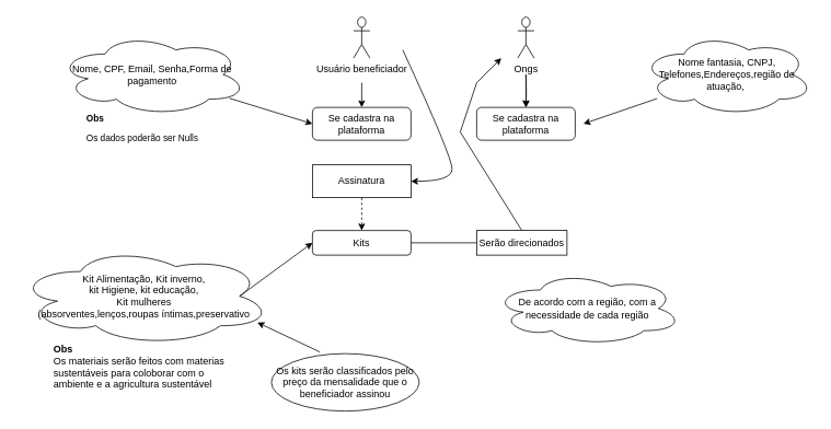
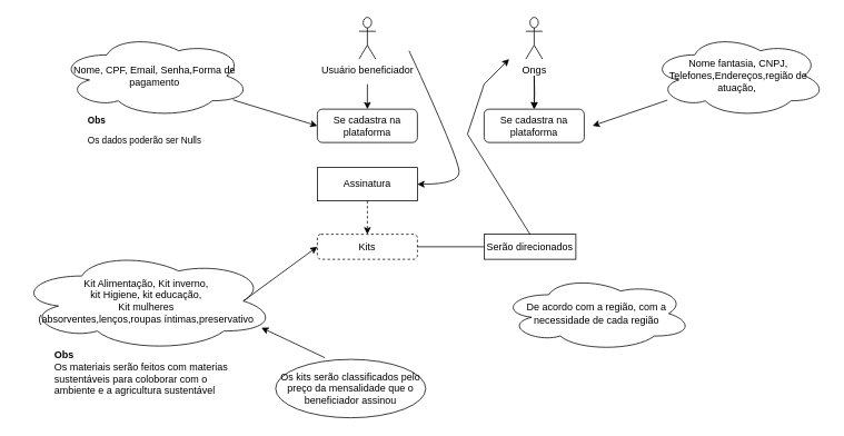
  <mxCell id="0" />
  <mxCell id="1" parent="0" />
  <mxCell id="2" value="" style="edgeStyle=orthogonalEdgeStyle;rounded=0;orthogonalLoop=1;jettySize=auto;html=1;entryX=0.5;entryY=0;entryDx=0;entryDy=0;" edge="1" parent="1" target="3"><mxGeometry relative="1" as="geometry"><mxPoint x="440" y="100" as="sourcePoint" /><mxPoint x="400" y="110" as="targetPoint" /></mxGeometry></mxCell>
  <mxCell id="3" value="Se cadastra na plataforma" style="rounded=1;whiteSpace=wrap;html=1;fontSize=12;glass=0;strokeWidth=1;shadow=0;" parent="1" vertex="1"><mxGeometry x="380" y="130" width="120" height="40" as="geometry" /></mxCell>
- <mxCell id="4" value="Kits" style="rounded=1;whiteSpace=wrap;html=1;fontSize=12;glass=0;strokeWidth=1;shadow=0;" parent="1" vertex="1"><mxGeometry x="380" y="280" width="120" height="30" as="geometry" /></mxCell>
+ <mxCell id="4" value="Kits" style="rounded=1;whiteSpace=wrap;html=1;fontSize=12;glass=0;strokeWidth=1;shadow=0;dashed=1;" parent="1" vertex="1"><mxGeometry x="380" y="280" width="120" height="30" as="geometry" /></mxCell>
  <mxCell id="5" value="Usuário beneficiador" style="shape=umlActor;verticalLabelPosition=bottom;verticalAlign=top;html=1;outlineConnect=0;" vertex="1" parent="1"><mxGeometry x="430" y="20" width="20" height="50" as="geometry" /></mxCell>
  <mxCell id="6" value="" style="edgeStyle=orthogonalEdgeStyle;rounded=0;orthogonalLoop=1;jettySize=auto;html=1;" edge="1" parent="1" target="8"><mxGeometry relative="1" as="geometry"><mxPoint x="640" y="90" as="sourcePoint" /></mxGeometry></mxCell>
  <mxCell id="7" value="Ongs" style="shape=umlActor;verticalLabelPosition=bottom;verticalAlign=top;html=1;outlineConnect=0;" vertex="1" parent="1"><mxGeometry x="630" y="20" width="20" height="50" as="geometry" /></mxCell>
  <mxCell id="8" value="Se cadastra na plataforma" style="rounded=1;whiteSpace=wrap;html=1;fontSize=12;glass=0;strokeWidth=1;shadow=0;" vertex="1" parent="1"><mxGeometry x="580" y="130" width="120" height="40" as="geometry" /></mxCell>
  <mxCell id="9" value="" style="endArrow=classic;html=1;rounded=0;entryX=0.5;entryY=0;entryDx=0;entryDy=0;" edge="1" parent="1" target="8"><mxGeometry width="50" height="50" relative="1" as="geometry"><mxPoint x="640" y="90" as="sourcePoint" /><mxPoint x="450" y="220" as="targetPoint" /></mxGeometry></mxCell>
  <mxCell id="10" value="Nome fantasia, CNPJ, &lt;br&gt;Telefones,Endereços,região de atuação,&amp;nbsp;" style="ellipse;shape=cloud;whiteSpace=wrap;html=1;" vertex="1" parent="1"><mxGeometry x="780" y="40" width="210" height="100" as="geometry" /></mxCell>
  <mxCell id="11" value="" style="endArrow=classic;html=1;rounded=0;" edge="1" parent="1" source="10"><mxGeometry width="50" height="50" relative="1" as="geometry"><mxPoint x="560" y="270" as="sourcePoint" /><mxPoint x="710" y="150" as="targetPoint" /></mxGeometry></mxCell>
  <mxCell id="12" value="Nome, CPF, Email, Senha,Forma de pagamento" style="ellipse;shape=cloud;whiteSpace=wrap;html=1;" vertex="1" parent="1"><mxGeometry x="70" y="40" width="230" height="100" as="geometry" /></mxCell>
  <mxCell id="13" value="" style="endArrow=classic;html=1;rounded=0;entryX=0;entryY=0.5;entryDx=0;entryDy=0;" edge="1" parent="1" source="12" target="3"><mxGeometry width="50" height="50" relative="1" as="geometry"><mxPoint x="470" y="300" as="sourcePoint" /><mxPoint x="520" y="250" as="targetPoint" /></mxGeometry></mxCell>
  <mxCell id="14" value="Kit Alimentação, Kit inverno,&lt;br&gt;kit Higiene, kit educação, &lt;br&gt;Kit mulheres&lt;br&gt;(absorventes,lenços,roupas íntimas,preservativo" style="ellipse;shape=cloud;whiteSpace=wrap;html=1;" vertex="1" parent="1"><mxGeometry y="300" width="310" height="120" as="geometry" x="20" /></mxCell>
  <mxCell id="15" value="" style="endArrow=classic;html=1;rounded=0;exitX=0.875;exitY=0.5;exitDx=0;exitDy=0;exitPerimeter=0;entryX=0;entryY=0.5;entryDx=0;entryDy=0;" edge="1" parent="1" source="14" target="4"><mxGeometry width="50" height="50" relative="1" as="geometry"><mxPoint x="220" y="200" as="sourcePoint" /><mxPoint x="370" y="240" as="targetPoint" /></mxGeometry></mxCell>
  <mxCell id="16" value="Assinatura" style="rounded=0;whiteSpace=wrap;html=1;" vertex="1" parent="1"><mxGeometry x="380" y="200" width="120" height="40" as="geometry" /></mxCell>
  <mxCell id="17" value="" style="curved=1;endArrow=classic;html=1;rounded=0;entryX=1;entryY=0.5;entryDx=0;entryDy=0;" edge="1" parent="1" target="16"><mxGeometry width="50" height="50" relative="1" as="geometry"><mxPoint x="490" y="60" as="sourcePoint" /><mxPoint x="510" y="290" as="targetPoint" /><Array as="points"><mxPoint x="550" y="190" /><mxPoint x="550" y="220" /></Array></mxGeometry></mxCell>
  <mxCell id="18" value="" style="endArrow=classic;html=1;rounded=0;entryX=0.5;entryY=0;entryDx=0;entryDy=0;exitX=0.5;exitY=1;exitDx=0;exitDy=0;dashed=1;" edge="1" parent="1" source="16" target="4"><mxGeometry width="50" height="50" relative="1" as="geometry"><mxPoint x="400" y="250" as="sourcePoint" /><mxPoint x="450" y="200" as="targetPoint" /></mxGeometry></mxCell>
  <mxCell id="19" value="&lt;h1 style=&quot;font-size: 12px;&quot;&gt;&lt;span style=&quot;font-size: 12px;&quot;&gt;Obs&lt;span style=&quot;font-size: 12px; font-weight: 400;&quot;&gt;&lt;br style=&quot;font-size: 12px;&quot;&gt;&lt;/span&gt;&lt;/span&gt;&lt;span style=&quot;font-size: 12px; font-weight: 400;&quot;&gt;Os materiais serão feitos com materias sustentáveis para coloborar com o ambiente e a agricultura sustentável&lt;/span&gt;&lt;/h1&gt;" style="text;html=1;strokeColor=none;fillColor=none;spacing=5;spacingTop=-20;whiteSpace=wrap;overflow=hidden;rounded=0;fontSize=12;" vertex="1" parent="1"><mxGeometry x="60" y="420" width="230" height="80" as="geometry" /></mxCell>
  <mxCell id="20" value="&lt;h1 style=&quot;font-size: 11px;&quot;&gt;Obs&lt;/h1&gt;&lt;p style=&quot;font-size: 11px;&quot;&gt;Os dados poderão ser Nulls&lt;/p&gt;" style="text;html=1;strokeColor=none;fillColor=none;spacing=5;spacingTop=-20;whiteSpace=wrap;overflow=hidden;rounded=0;fontSize=11;" vertex="1" parent="1"><mxGeometry x="100" y="140" width="150" height="40" as="geometry" /></mxCell>
  <mxCell id="21" value="Serão direcionados" style="rounded=0;whiteSpace=wrap;html=1;fontSize=12;" vertex="1" parent="1"><mxGeometry x="580" y="280" width="110" height="30" as="geometry" /></mxCell>
  <mxCell id="22" value="" style="endArrow=none;html=1;rounded=0;fontSize=12;exitX=1;exitY=0.5;exitDx=0;exitDy=0;entryX=0;entryY=0.5;entryDx=0;entryDy=0;" edge="1" parent="1" source="4" target="21"><mxGeometry width="50" height="50" relative="1" as="geometry"><mxPoint x="510" y="260" as="sourcePoint" /><mxPoint x="560" y="210" as="targetPoint" /></mxGeometry></mxCell>
  <mxCell id="23" value="" style="endArrow=classic;html=1;rounded=0;fontSize=12;exitX=0.5;exitY=0;exitDx=0;exitDy=0;" edge="1" parent="1" source="21"><mxGeometry width="50" height="50" relative="1" as="geometry"><mxPoint x="510" y="260" as="sourcePoint" /><mxPoint x="610" y="70" as="targetPoint" /><Array as="points"><mxPoint x="560" y="160" /><mxPoint x="580" y="100" /></Array></mxGeometry></mxCell>
  <mxCell id="24" value="De acordo com a região, com a necessidade de cada região" style="ellipse;shape=cloud;whiteSpace=wrap;html=1;fontSize=12;" vertex="1" parent="1"><mxGeometry x="600" y="330" width="230" height="90" as="geometry" /></mxCell>
  <mxCell id="25" value="Os kits serão classificados pelo preço da mensalidade que o beneficiador assinou" style="ellipse;whiteSpace=wrap;html=1;fontSize=12;" vertex="1" parent="1"><mxGeometry x="330" y="430" width="180" height="70" as="geometry" /></mxCell>
  <mxCell id="26" value="" style="endArrow=classic;html=1;rounded=0;fontSize=12;entryX=0.945;entryY=0.767;entryDx=0;entryDy=0;entryPerimeter=0;exitX=0.328;exitY=-0.029;exitDx=0;exitDy=0;exitPerimeter=0;" edge="1" parent="1" source="25" target="14"><mxGeometry width="50" height="50" relative="1" as="geometry"><mxPoint x="380" y="440" as="sourcePoint" /><mxPoint x="430" y="390" as="targetPoint" /></mxGeometry></mxCell>
